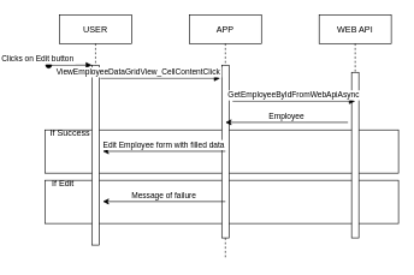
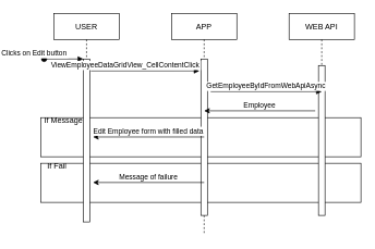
  <mxCell id="0" />
  <mxCell id="1" parent="0" />
  <mxCell id="2" value="" style="rounded=0;whiteSpace=wrap;html=1;" parent="1" vertex="1"><mxGeometry x="30" y="250" width="490" height="60" as="geometry" /></mxCell>
  <mxCell id="3" value="" style="rounded=0;whiteSpace=wrap;html=1;" parent="1" vertex="1"><mxGeometry x="30" y="180" width="490" height="60" as="geometry" /></mxCell>
  <mxCell id="4" value="USER" style="shape=umlLifeline;perimeter=lifelinePerimeter;container=1;collapsible=0;recursiveResize=0;rounded=0;shadow=0;strokeWidth=1;" parent="1" vertex="1"><mxGeometry x="50" y="20" width="100" height="320" as="geometry" /></mxCell>
  <mxCell id="5" value="" style="points=[];perimeter=orthogonalPerimeter;rounded=0;shadow=0;strokeWidth=1;" parent="4" vertex="1"><mxGeometry x="45" y="70" width="10" height="250" as="geometry" /></mxCell>
  <mxCell id="6" value="Clicks on Edit button" style="verticalAlign=bottom;startArrow=oval;endArrow=block;startSize=8;shadow=0;strokeWidth=1;" parent="4" target="5" edge="1"><mxGeometry x="-1" y="-15" relative="1" as="geometry"><mxPoint x="-15" y="70" as="sourcePoint" /><mxPoint x="-15" y="-15" as="offset" /></mxGeometry></mxCell>
  <mxCell id="7" value="APP" style="shape=umlLifeline;perimeter=lifelinePerimeter;container=1;collapsible=0;recursiveResize=0;rounded=0;shadow=0;strokeWidth=1;" parent="1" vertex="1"><mxGeometry x="230" y="20" width="100" height="340" as="geometry" /></mxCell>
  <mxCell id="8" value="" style="points=[];perimeter=orthogonalPerimeter;rounded=0;shadow=0;strokeWidth=1;" parent="7" vertex="1"><mxGeometry x="45" y="70" width="10" height="240" as="geometry" /></mxCell>
  <mxCell id="9" value="ViewEmployeeDataGridView_CellContentClick" style="verticalAlign=bottom;endArrow=block;entryX=-0.224;entryY=0.076;shadow=0;strokeWidth=1;exitX=1.155;exitY=0.073;exitDx=0;exitDy=0;exitPerimeter=0;entryDx=0;entryDy=0;entryPerimeter=0;" parent="1" source="5" target="8" edge="1"><mxGeometry x="-0.357" relative="1" as="geometry"><mxPoint x="205" y="100" as="sourcePoint" /><mxPoint as="offset" /></mxGeometry></mxCell>
  <mxCell id="10" value="WEB API" style="shape=umlLifeline;perimeter=lifelinePerimeter;container=1;collapsible=0;recursiveResize=0;rounded=0;shadow=0;strokeWidth=1;" parent="1" vertex="1"><mxGeometry x="410" y="20" width="100" height="310" as="geometry" /></mxCell>
  <mxCell id="11" value="" style="points=[];perimeter=orthogonalPerimeter;rounded=0;shadow=0;strokeWidth=1;" parent="10" vertex="1"><mxGeometry x="45" y="80" width="10" height="230" as="geometry" /></mxCell>
  <mxCell id="12" value="GetEmployeeByIdFromWebApiAsync" style="verticalAlign=bottom;endArrow=block;entryX=0;entryY=0;shadow=0;strokeWidth=1;" parent="1" edge="1"><mxGeometry relative="1" as="geometry"><mxPoint x="290" y="140" as="sourcePoint" /><mxPoint x="460" y="140" as="targetPoint" /></mxGeometry></mxCell>
  <mxCell id="13" value="Employee" style="verticalAlign=bottom;endArrow=none;entryX=0;entryY=0;shadow=0;strokeWidth=1;startArrow=classic;startFill=1;endFill=0;" parent="1" edge="1"><mxGeometry relative="1" as="geometry"><mxPoint x="280" y="169.5" as="sourcePoint" /><mxPoint x="450" y="169.5" as="targetPoint" /></mxGeometry></mxCell>
  <mxCell id="14" value="Edit Employee form with filled data" style="verticalAlign=bottom;endArrow=none;entryX=0;entryY=0;shadow=0;strokeWidth=1;startArrow=classic;startFill=1;endFill=0;" parent="1" edge="1"><mxGeometry relative="1" as="geometry"><mxPoint x="110" y="209.66" as="sourcePoint" /><mxPoint x="280" y="209.66" as="targetPoint" /></mxGeometry></mxCell>
- <mxCell id="15" value="If Success" style="text;html=1;strokeColor=none;fillColor=none;align=center;verticalAlign=middle;whiteSpace=wrap;rounded=0;" parent="1" vertex="1"><mxGeometry x="30" y="180" width="70" height="10" as="geometry" /></mxCell>
+ <mxCell id="15" value="If Message" style="text;html=1;strokeColor=none;fillColor=none;align=center;verticalAlign=middle;whiteSpace=wrap;rounded=0;" parent="1" vertex="1"><mxGeometry x="30" y="180" width="70" height="10" as="geometry" /></mxCell>
  <mxCell id="16" value="Message of failure" style="verticalAlign=bottom;endArrow=none;entryX=0;entryY=0;shadow=0;strokeWidth=1;startArrow=classic;startFill=1;endFill=0;" parent="1" edge="1"><mxGeometry relative="1" as="geometry"><mxPoint x="110" y="279.5" as="sourcePoint" /><mxPoint x="280" y="279.5" as="targetPoint" /></mxGeometry></mxCell>
- <mxCell id="17" value="If Edit" style="text;html=1;strokeColor=none;fillColor=none;align=center;verticalAlign=middle;whiteSpace=wrap;rounded=0;" parent="1" vertex="1"><mxGeometry x="20" y="250" width="70" height="10" as="geometry" /></mxCell>
+ <mxCell id="17" value="If Fail" style="text;html=1;strokeColor=none;fillColor=none;align=center;verticalAlign=middle;whiteSpace=wrap;rounded=0;" parent="1" vertex="1"><mxGeometry x="20" y="250" width="70" height="10" as="geometry" /></mxCell>
